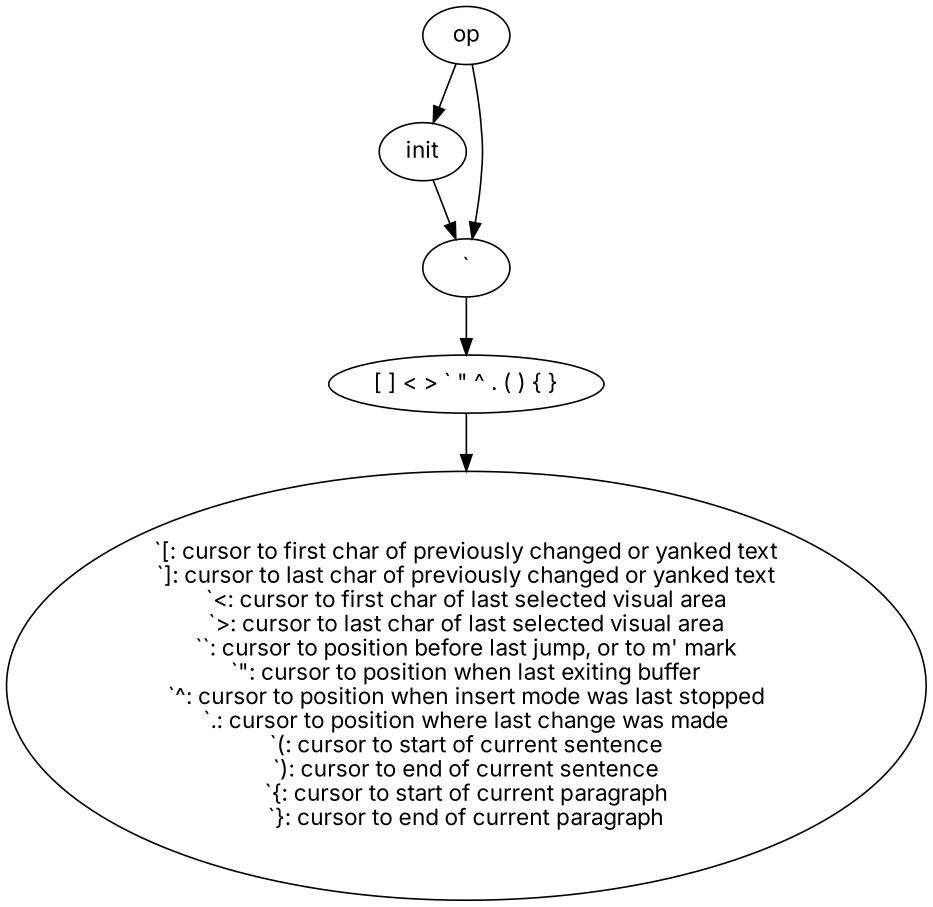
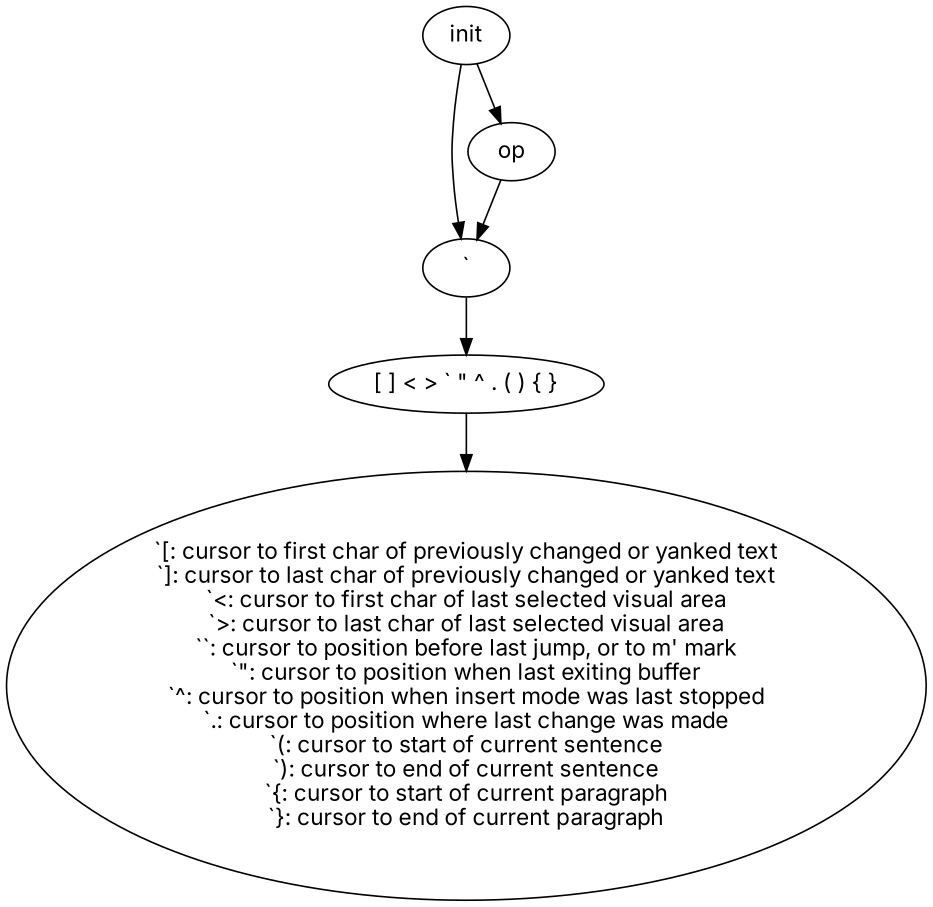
  digraph {
    fontname=Inter
    node [fontname=Inter]
    edge [fontname=Inter]
    n1 [label="`[: cursor to first char of previously changed or yanked text\n`]: cursor to last char of previously changed or yanked text\n`<: cursor to first char of last selected visual area\n`>: cursor to last char of last selected visual area\n``: cursor to position before last jump, or to m' mark\n`\": cursor to position when last exiting buffer\n`^: cursor to position when insert mode was last stopped\n`.: cursor to position where last change was made\n`(: cursor to start of current sentence\n`): cursor to end of current sentence\n`{: cursor to start of current paragraph\n`}: cursor to end of current paragraph"]
    n2 [label=init]
    n3 [label="`"]
    n4 [label=op]
    n5 [label="[ ] < > ` \" ^ . ( ) { }"]
    n2 -> n3
-   n4 -> n2
+   n2 -> n4
    n3 -> n5
    n4 -> n3
    n5 -> n1
  }
